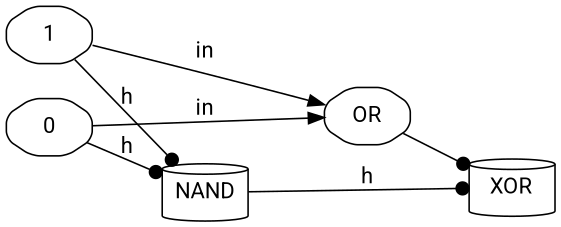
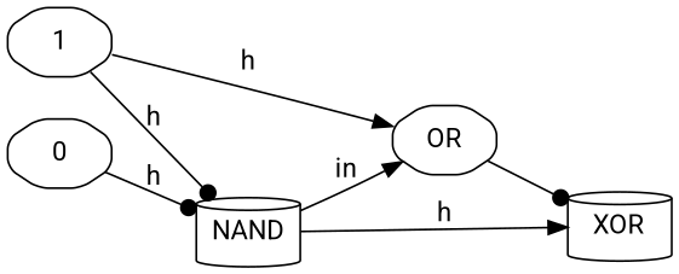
  digraph {
    fontname=Roboto
    rankdir=LR
    node [fontname=Roboto shape=octagon style=rounded]
    edge [arrowhead=dot fontname=Roboto]
    NAND [shape=cylinder]
    0
    OR
    XOR [shape=cylinder]
    1
-   NAND -> XOR [label=h]
+   NAND -> XOR [arrowhead=normal label=h]
    0 -> NAND [label=h]
-   0 -> OR [arrowhead=normal label=in]
+   NAND -> OR [arrowhead=normal label=in]
    OR -> XOR
    1 -> NAND [label=h]
-   1 -> OR [arrowhead=normal label=in]
+   1 -> OR [arrowhead=normal label=h]
  }
